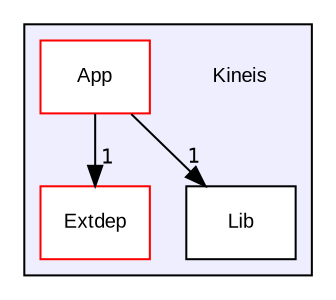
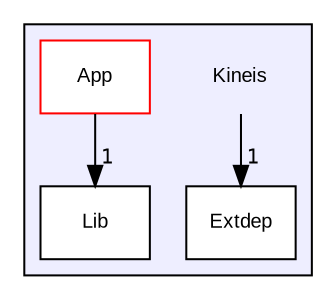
  digraph {
    compound=true
    fontname="Liberation Sans"
    node [fontname="Liberation Sans" fontsize=10 shape=box fillcolor=white style=filled]
    edge [fontname="Liberation Sans" headlabel=1 labeldistance=1.5 labelfontname=Helvetica labelfontsize=10]
    n1 [label=Kineis shape=plaintext fillcolor="" style=""]
    n2 [color=red label=App]
-   n3 [color=red label=Extdep]
+   n3 [color=black label=Extdep]
    n4 [label=Lib]
    subgraph cluster_1 {
      bgcolor="#eeeeff"
      pencolor=black
      n1
      n2
      n3
      n4
    }
-   n2 -> n3
+   n1 -> n3
    n2 -> n4
  }
